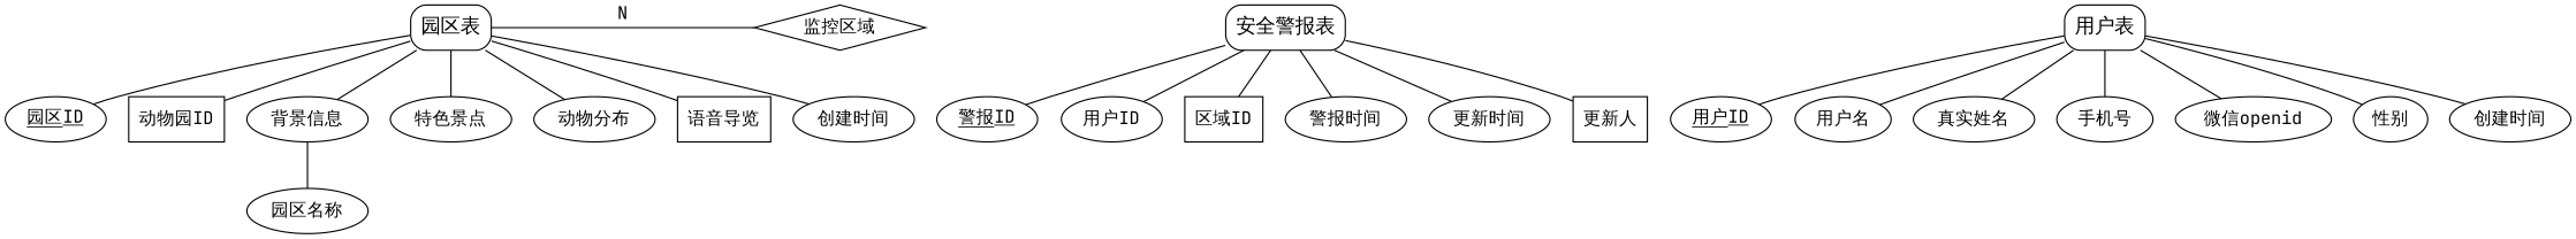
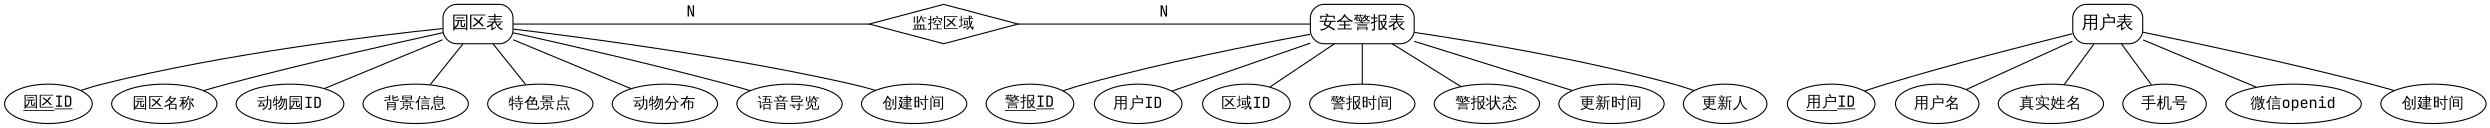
  digraph {
    fontname="JetBrains Mono"
    splines=spline
    node [fillcolor=white fontname="JetBrains Mono" fontsize=14 shape=ellipse style=filled]
    edge [color=black dir=none fontname="JetBrains Mono" fontsize=14]
    n1 [fontsize=16 label="园区表" shape=box style="rounded,filled"]
    n2 [label=<<u>园区ID</u>>]
    n3 [label="园区名称"]
-   n4 [label="动物园ID" shape=box]
+   n4 [label="动物园ID"]
    n5 [label="背景信息"]
    n6 [label="特色景点"]
    n7 [label="动物分布"]
-   n8 [label="语音导览" shape=box]
+   n8 [label="语音导览"]
    n9 [label="创建时间"]
    n10 [label="监控区域" shape=diamond]
    n11 [fontsize=16 label="安全警报表" shape=box style="rounded,filled"]
    n12 [label=<<u>警报ID</u>>]
    n13 [label="用户ID"]
-   n14 [label="区域ID" shape=box]
+   n14 [label="区域ID"]
    n15 [label="警报时间"]
+   n16 [label="警报状态"]
    n17 [label="更新时间"]
-   n18 [label="更新人" shape=box]
+   n18 [label="更新人"]
    n19 [fontsize=16 label="用户表" shape=box style="rounded,filled"]
    n20 [label=<<u>用户ID</u>>]
    n21 [label="用户名"]
    n22 [label="真实姓名"]
    n23 [label="手机号"]
    n24 [label="微信openid"]
-   n25 [label="性别"]
    n26 [label="创建时间"]
    n1 -> n2
-   n5 -> n3
+   n1 -> n3
    n1 -> n4
    n1 -> n5
    n1 -> n6
    n1 -> n7
    n1 -> n8
    n1 -> n9
    n1 -> n10 [constraint=false label=N]
+   n10 -> n11 [constraint=false label=N]
    n11 -> n12
    n11 -> n13
    n11 -> n14
    n11 -> n15
+   n11 -> n16
    n11 -> n17
    n11 -> n18
    n19 -> n20
    n19 -> n21
    n19 -> n22
    n19 -> n23
    n19 -> n24
-   n19 -> n25
    n19 -> n26
  }
